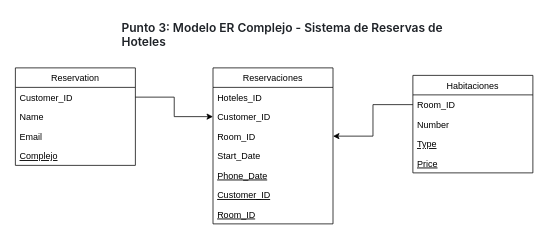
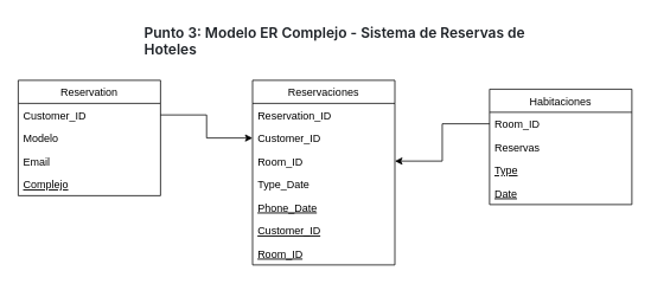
  <mxCell id="0" />
  <mxCell id="1" parent="0" />
  <mxCell id="2" value="Reservation" style="swimlane;fontStyle=0;align=center;verticalAlign=top;childLayout=stackLayout;horizontal=1;startSize=26;horizontalStack=0;resizeParent=1;resizeLast=0;collapsible=1;marginBottom=0;rounded=0;shadow=0;strokeWidth=1;" parent="1" vertex="1"><mxGeometry x="20" y="90" width="160" height="130" as="geometry"><mxRectangle x="130" y="380" width="160" height="26" as="alternateBounds" /></mxGeometry></mxCell>
  <mxCell id="3" value="Customer_ID" style="text;align=left;verticalAlign=top;spacingLeft=4;spacingRight=4;overflow=hidden;rotatable=0;points=[[0,0.5],[1,0.5]];portConstraint=eastwest;" parent="2" vertex="1"><mxGeometry y="26" width="160" height="26" as="geometry" /></mxCell>
- <mxCell id="4" value="Name" style="text;align=left;verticalAlign=top;spacingLeft=4;spacingRight=4;overflow=hidden;rotatable=0;points=[[0,0.5],[1,0.5]];portConstraint=eastwest;" vertex="1" parent="2"><mxGeometry y="52" width="160" height="26" as="geometry" /></mxCell>
+ <mxCell id="4" value="Modelo" style="text;align=left;verticalAlign=top;spacingLeft=4;spacingRight=4;overflow=hidden;rotatable=0;points=[[0,0.5],[1,0.5]];portConstraint=eastwest;" vertex="1" parent="2"><mxGeometry y="52" width="160" height="26" as="geometry" /></mxCell>
  <mxCell id="5" value="Email" style="text;align=left;verticalAlign=top;spacingLeft=4;spacingRight=4;overflow=hidden;rotatable=0;points=[[0,0.5],[1,0.5]];portConstraint=eastwest;rounded=0;shadow=0;html=0;" parent="2" vertex="1"><mxGeometry y="78" width="160" height="26" as="geometry" /></mxCell>
  <mxCell id="6" value="Complejo" style="text;align=left;verticalAlign=top;spacingLeft=4;spacingRight=4;overflow=hidden;rotatable=0;points=[[0,0.5],[1,0.5]];portConstraint=eastwest;fontStyle=4" parent="2" vertex="1"><mxGeometry y="104" width="160" height="26" as="geometry" /></mxCell>
  <mxCell id="7" value="&lt;span style=&quot;box-sizing: border-box; font-weight: var(--base-text-weight-semibold, 600); color: rgb(31, 35, 40); font-family: -apple-system, BlinkMacSystemFont, &amp;quot;Segoe UI&amp;quot;, &amp;quot;Noto Sans&amp;quot;, Helvetica, Arial, sans-serif, &amp;quot;Apple Color Emoji&amp;quot;, &amp;quot;Segoe UI Emoji&amp;quot;; font-size: 16px; background-color: rgb(255, 255, 255);&quot;&gt;&lt;font style=&quot;box-sizing: border-box; vertical-align: inherit;&quot;&gt;Punto 3: Modelo ER Complejo - Sistema de Reservas de Hoteles&lt;/font&gt;&lt;/span&gt;" style="text;whiteSpace=wrap;html=1;" parent="1" vertex="1"><mxGeometry x="160" y="20" width="476" height="40" as="geometry" /></mxCell>
  <mxCell id="8" value="Habitaciones" style="swimlane;fontStyle=0;align=center;verticalAlign=top;childLayout=stackLayout;horizontal=1;startSize=26;horizontalStack=0;resizeParent=1;resizeLast=0;collapsible=1;marginBottom=0;rounded=0;shadow=0;strokeWidth=1;" vertex="1" parent="1"><mxGeometry x="550" y="100" width="160" height="130" as="geometry"><mxRectangle x="130" y="380" width="160" height="26" as="alternateBounds" /></mxGeometry></mxCell>
  <mxCell id="9" value="Room_ID" style="text;align=left;verticalAlign=top;spacingLeft=4;spacingRight=4;overflow=hidden;rotatable=0;points=[[0,0.5],[1,0.5]];portConstraint=eastwest;" vertex="1" parent="8"><mxGeometry y="26" width="160" height="26" as="geometry" /></mxCell>
- <mxCell id="10" value="Number" style="text;align=left;verticalAlign=top;spacingLeft=4;spacingRight=4;overflow=hidden;rotatable=0;points=[[0,0.5],[1,0.5]];portConstraint=eastwest;rounded=0;shadow=0;html=0;" vertex="1" parent="8"><mxGeometry y="52" width="160" height="26" as="geometry" /></mxCell>
+ <mxCell id="10" value="Reservas" style="text;align=left;verticalAlign=top;spacingLeft=4;spacingRight=4;overflow=hidden;rotatable=0;points=[[0,0.5],[1,0.5]];portConstraint=eastwest;rounded=0;shadow=0;html=0;" vertex="1" parent="8"><mxGeometry y="52" width="160" height="26" as="geometry" /></mxCell>
  <mxCell id="11" value="Type" style="text;align=left;verticalAlign=top;spacingLeft=4;spacingRight=4;overflow=hidden;rotatable=0;points=[[0,0.5],[1,0.5]];portConstraint=eastwest;fontStyle=4" vertex="1" parent="8"><mxGeometry y="78" width="160" height="26" as="geometry" /></mxCell>
- <mxCell id="12" value="Price" style="text;align=left;verticalAlign=top;spacingLeft=4;spacingRight=4;overflow=hidden;rotatable=0;points=[[0,0.5],[1,0.5]];portConstraint=eastwest;fontStyle=4" vertex="1" parent="8"><mxGeometry y="104" width="160" height="26" as="geometry" /></mxCell>
+ <mxCell id="12" value="Date" style="text;align=left;verticalAlign=top;spacingLeft=4;spacingRight=4;overflow=hidden;rotatable=0;points=[[0,0.5],[1,0.5]];portConstraint=eastwest;fontStyle=4" vertex="1" parent="8"><mxGeometry y="104" width="160" height="26" as="geometry" /></mxCell>
  <mxCell id="13" value="Reservaciones" style="swimlane;fontStyle=0;align=center;verticalAlign=top;childLayout=stackLayout;horizontal=1;startSize=26;horizontalStack=0;resizeParent=1;resizeLast=0;collapsible=1;marginBottom=0;rounded=0;shadow=0;strokeWidth=1;" vertex="1" parent="1"><mxGeometry x="283.5" y="90" width="160" height="208" as="geometry"><mxRectangle x="130" y="380" width="160" height="26" as="alternateBounds" /></mxGeometry></mxCell>
- <mxCell id="14" value="Hoteles_ID" style="text;align=left;verticalAlign=top;spacingLeft=4;spacingRight=4;overflow=hidden;rotatable=0;points=[[0,0.5],[1,0.5]];portConstraint=eastwest;" vertex="1" parent="13"><mxGeometry y="26" width="160" height="26" as="geometry" /></mxCell>
+ <mxCell id="14" value="Reservation_ID" style="text;align=left;verticalAlign=top;spacingLeft=4;spacingRight=4;overflow=hidden;rotatable=0;points=[[0,0.5],[1,0.5]];portConstraint=eastwest;" vertex="1" parent="13"><mxGeometry y="26" width="160" height="26" as="geometry" /></mxCell>
  <mxCell id="15" value="Customer_ID" style="text;align=left;verticalAlign=top;spacingLeft=4;spacingRight=4;overflow=hidden;rotatable=0;points=[[0,0.5],[1,0.5]];portConstraint=eastwest;" vertex="1" parent="13"><mxGeometry y="52" width="160" height="26" as="geometry" /></mxCell>
  <mxCell id="16" value="Room_ID" style="text;align=left;verticalAlign=top;spacingLeft=4;spacingRight=4;overflow=hidden;rotatable=0;points=[[0,0.5],[1,0.5]];portConstraint=eastwest;" vertex="1" parent="13"><mxGeometry y="78" width="160" height="26" as="geometry" /></mxCell>
- <mxCell id="17" value="Start_Date" style="text;align=left;verticalAlign=top;spacingLeft=4;spacingRight=4;overflow=hidden;rotatable=0;points=[[0,0.5],[1,0.5]];portConstraint=eastwest;rounded=0;shadow=0;html=0;" vertex="1" parent="13"><mxGeometry y="104" width="160" height="26" as="geometry" /></mxCell>
+ <mxCell id="17" value="Type_Date" style="text;align=left;verticalAlign=top;spacingLeft=4;spacingRight=4;overflow=hidden;rotatable=0;points=[[0,0.5],[1,0.5]];portConstraint=eastwest;rounded=0;shadow=0;html=0;" vertex="1" parent="13"><mxGeometry y="104" width="160" height="26" as="geometry" /></mxCell>
  <mxCell id="18" value="Phone_Date" style="text;align=left;verticalAlign=top;spacingLeft=4;spacingRight=4;overflow=hidden;rotatable=0;points=[[0,0.5],[1,0.5]];portConstraint=eastwest;fontStyle=4" vertex="1" parent="13"><mxGeometry y="130" width="160" height="26" as="geometry" /></mxCell>
  <mxCell id="19" value="Customer_ID" style="text;align=left;verticalAlign=top;spacingLeft=4;spacingRight=4;overflow=hidden;rotatable=0;points=[[0,0.5],[1,0.5]];portConstraint=eastwest;fontStyle=4" vertex="1" parent="13"><mxGeometry y="156" width="160" height="26" as="geometry" /></mxCell>
  <mxCell id="20" value="Room_ID" style="text;align=left;verticalAlign=top;spacingLeft=4;spacingRight=4;overflow=hidden;rotatable=0;points=[[0,0.5],[1,0.5]];portConstraint=eastwest;fontStyle=4" vertex="1" parent="13"><mxGeometry y="182" width="160" height="26" as="geometry" /></mxCell>
  <mxCell id="21" value="" style="edgeStyle=orthogonalEdgeStyle;rounded=0;orthogonalLoop=1;jettySize=auto;html=1;entryX=0;entryY=0.5;entryDx=0;entryDy=0;" edge="1" parent="1" source="3" target="15"><mxGeometry relative="1" as="geometry" /></mxCell>
  <mxCell id="22" value="" style="edgeStyle=orthogonalEdgeStyle;rounded=0;orthogonalLoop=1;jettySize=auto;html=1;" edge="1" parent="1" source="9" target="16"><mxGeometry relative="1" as="geometry" /></mxCell>
